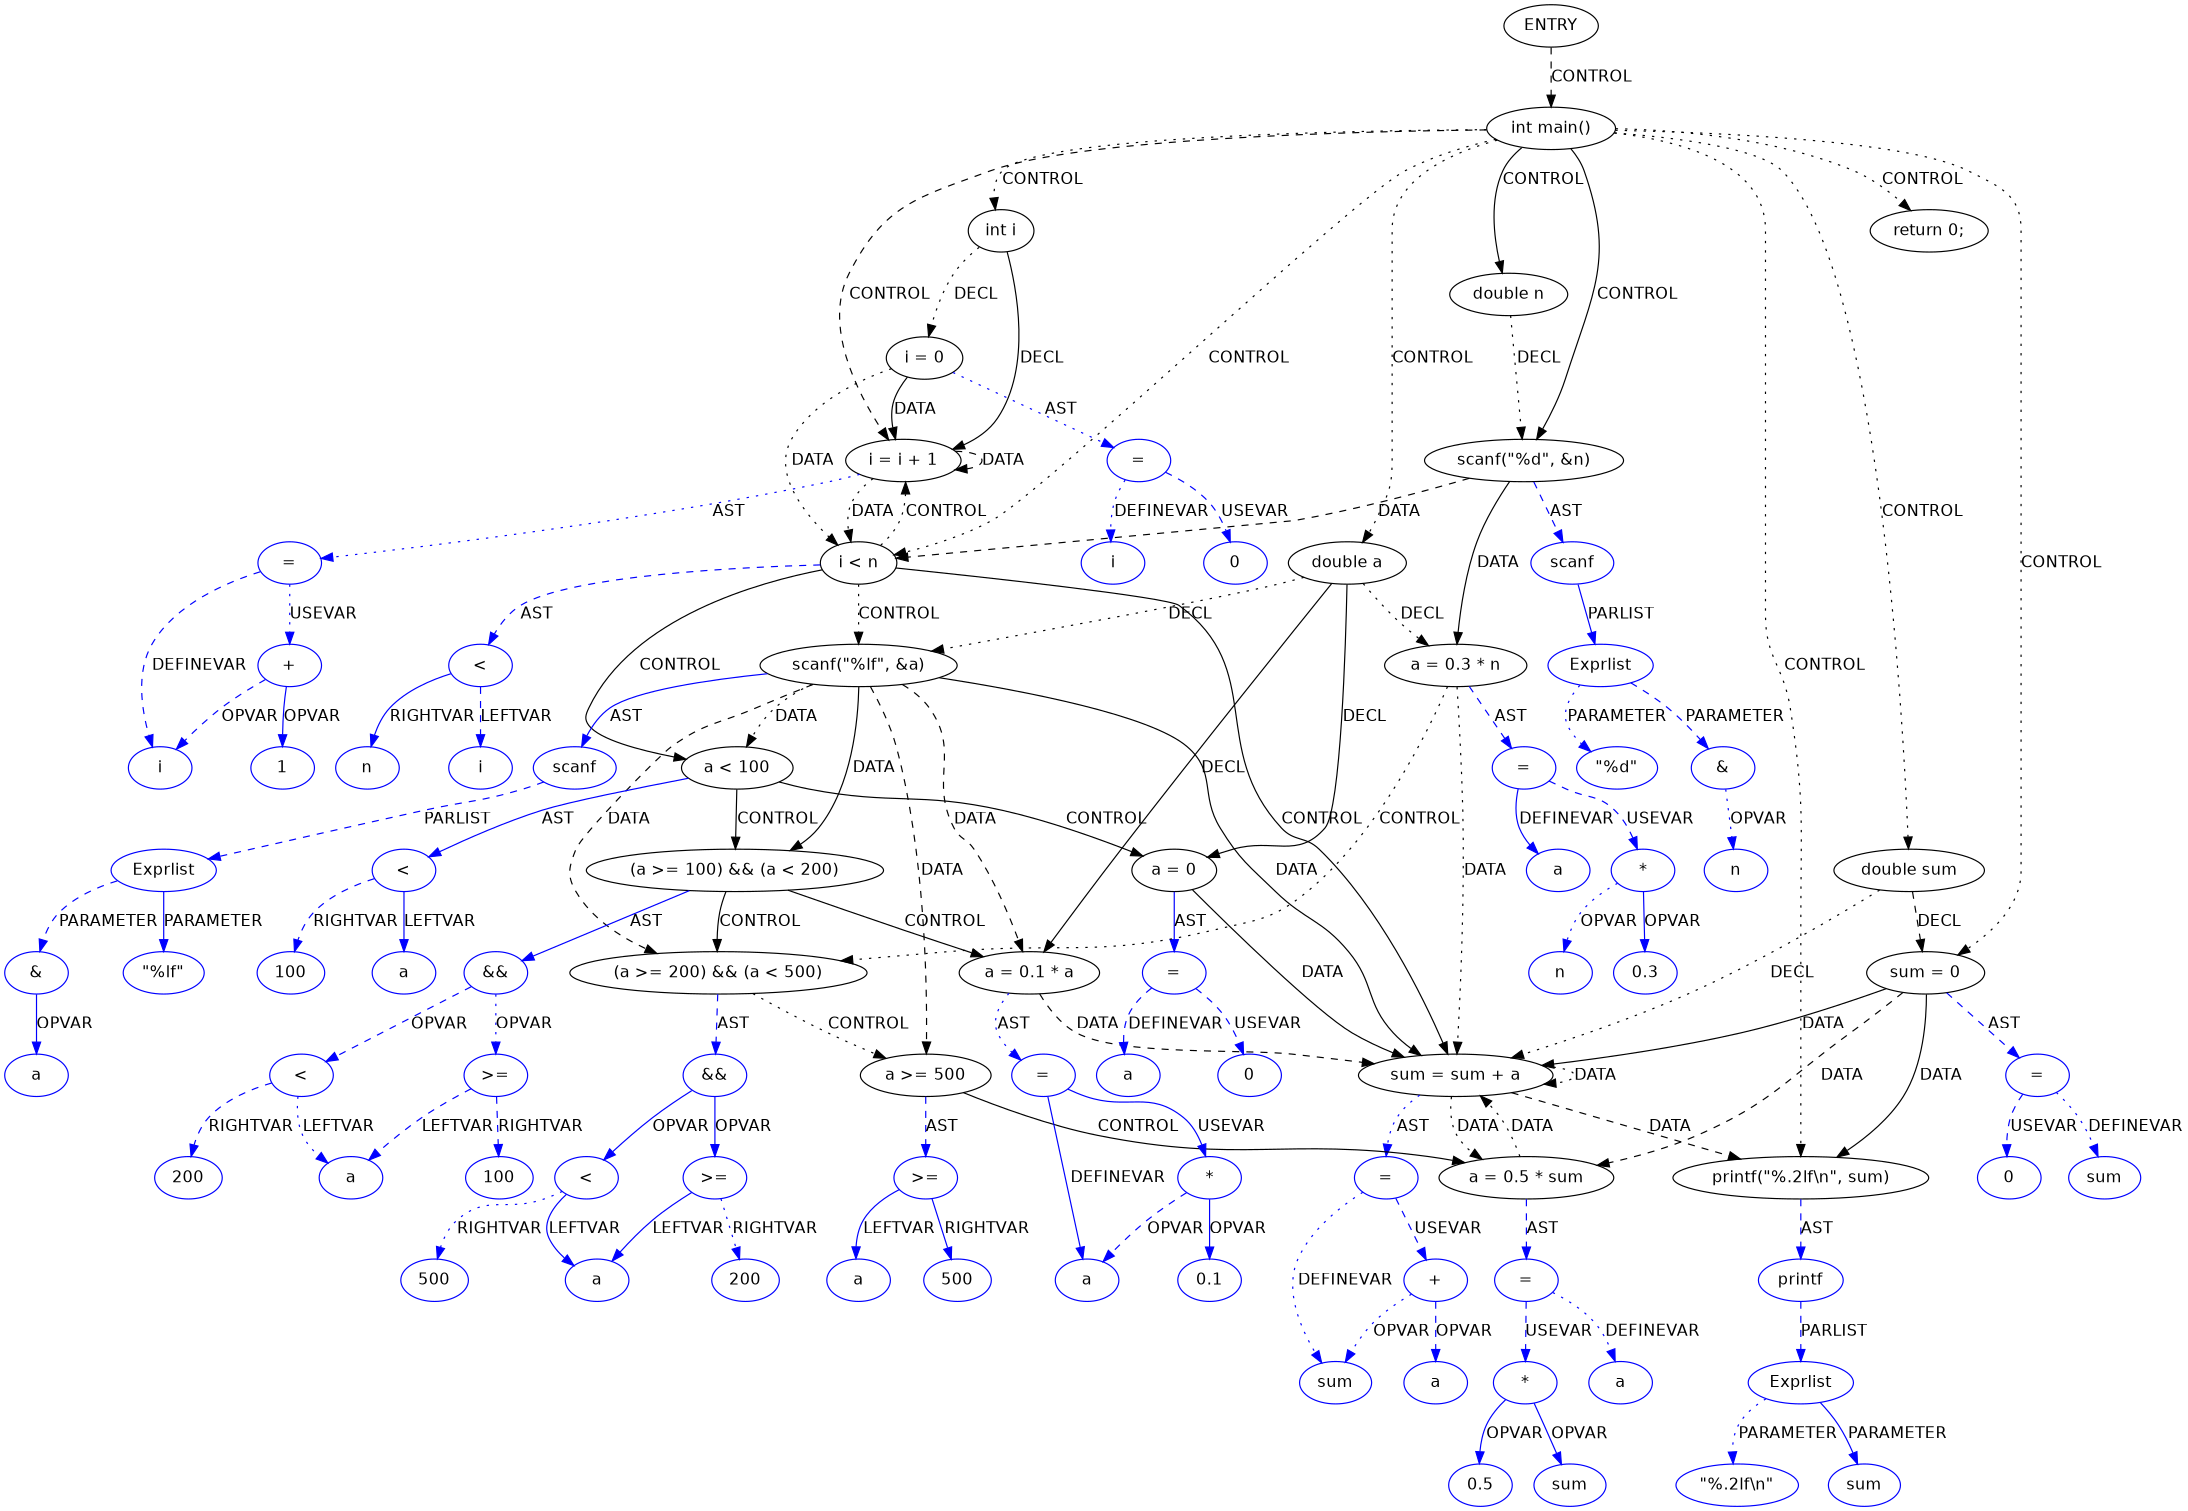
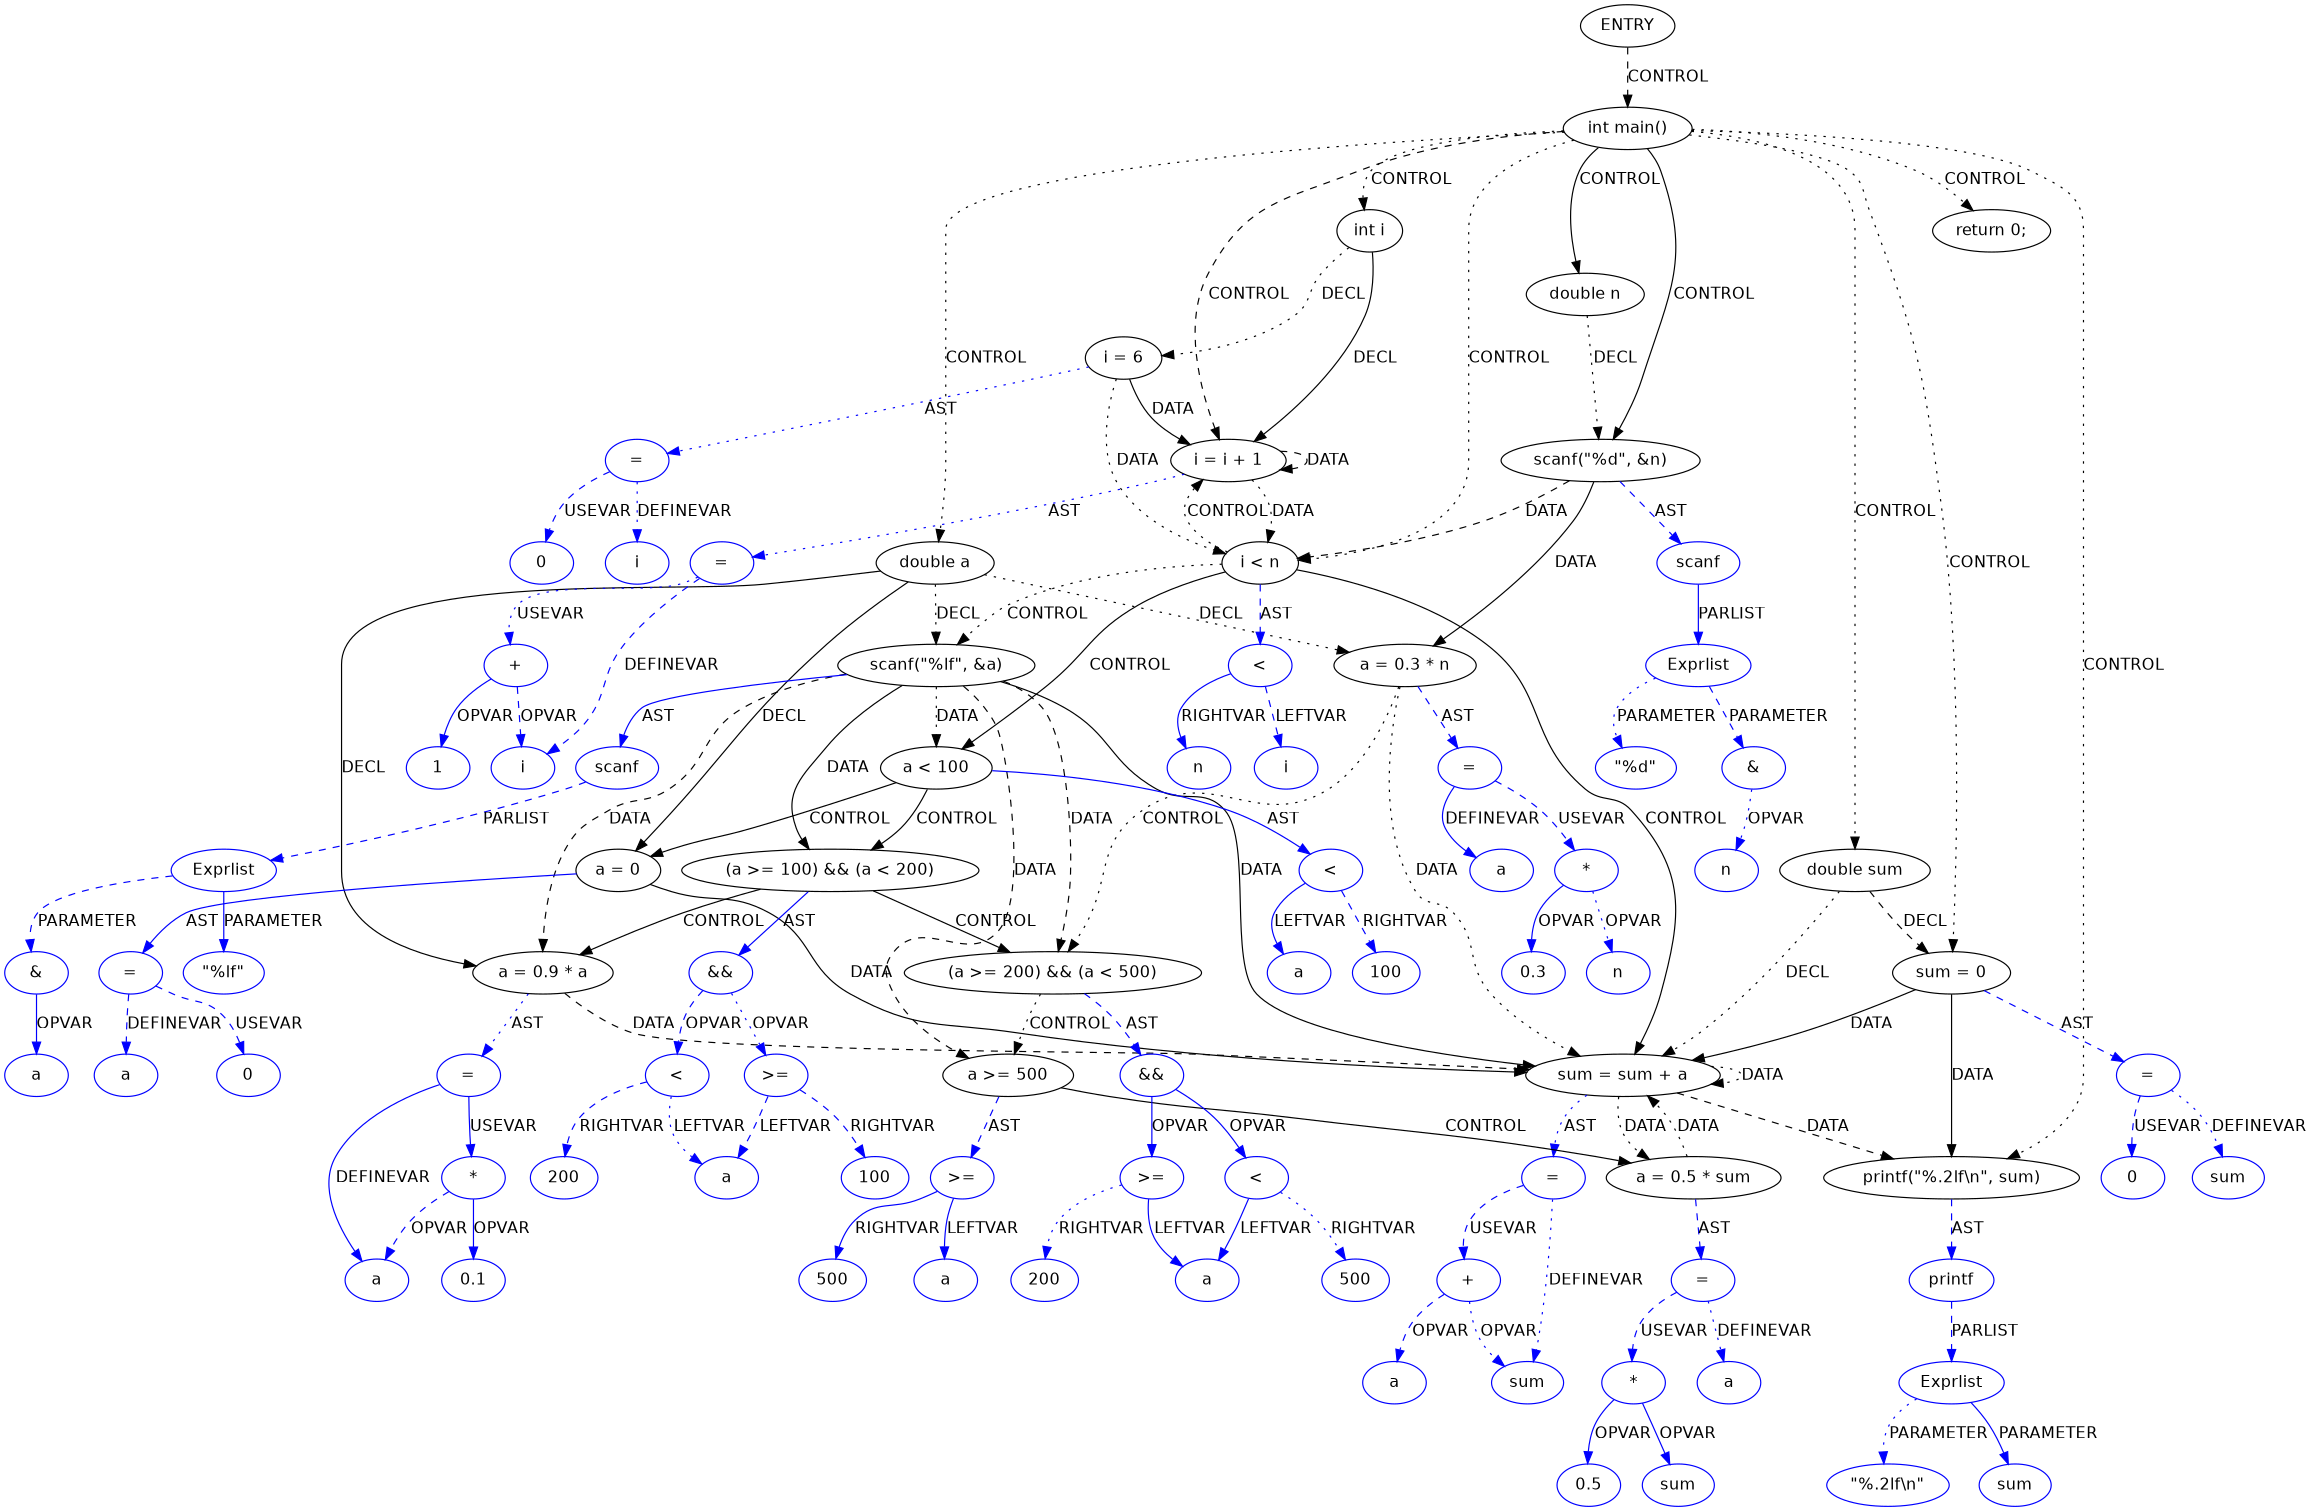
  digraph {
    fontname="DejaVu Sans"
    node [coord=10 fontname="DejaVu Sans" type=VAR color=blue]
    edge [fontname="DejaVu Sans" style=solid color=blue]
    n1 [coord=-1 label=ENTRY type=ENTRY color=""]
    n2 [coord=3 label="int main()" type=CONTROL color=""]
    n3 [coord=4 label="int i" type=DECL varname=i vartype=int color=""]
    n4 [coord=5 label="double n" type=DECL varname=n vartype=int color=""]
    n5 [coord=6 label="double a" type=DECL varname=a vartype=double color=""]
    n6 [coord=7 label="double sum" type=DECL varname=sum vartype=double color=""]
    n7 [coord=8 label="sum = 0" type=ASSIGN color=""]
    n8 [coord=9 label="scanf(\"%d\", &n)" type=CALL color=""]
    n9 [label="i < n" type=CONTROL color=""]
    n10 [coord=23 label="printf(\"%.2lf\\n\", sum)" type=CALL color=""]
    n11 [coord=24 label="return 0;" type=CONTROL color=""]
    n12 [label="i = i + 1" type=ASSIGN color=""]
-   n13 [label="i = 0" type=ASSIGN color=""]
+   n13 [label="i = 6" type=ASSIGN color=""]
    n14 [coord=11 label="scanf(\"%lf\", &a)" type=CALL color=""]
    n15 [coord=13 label="a = 0" type=ASSIGN color=""]
-   n16 [coord=15 label="a = 0.1 * a" type=ASSIGN color=""]
+   n16 [coord=15 label="a = 0.9 * a" type=ASSIGN color=""]
    n17 [coord=17 label="a = 0.3 * n" type=ASSIGN color=""]
    n18 [coord=21 label="sum = sum + a" type=ASSIGN color=""]
    n19 [coord=19 label="a = 0.5 * sum" type=ASSIGN color=""]
    n20 [coord=8 label="=" type=ASSIGNOP]
    n21 [coord=9 label=scanf type=FUNCNAME]
    n22 [label="=" type=ASSIGNOP]
    n23 [coord=12 label="a < 100" type=CONTROL color=""]
    n24 [label="<" type=OP]
    n25 [coord=23 label=printf type=FUNCNAME]
    n26 [label="=" type=ASSIGNOP]
    n27 [coord=11 label=scanf type=FUNCNAME]
    n28 [coord=14 label="(a >= 100) && (a < 200)" type=CONTROL color=""]
    n29 [coord=16 label="(a >= 200) && (a < 500)" type=CONTROL color=""]
    n30 [coord=18 label="a >= 500" type=CONTROL color=""]
    n31 [coord=13 label="=" type=ASSIGNOP]
    n32 [coord=15 label="=" type=ASSIGNOP]
    n33 [coord=17 label="=" type=ASSIGNOP]
    n34 [coord=19 label="=" type=ASSIGNOP]
    n35 [coord=21 label="=" type=ASSIGNOP]
    n36 [coord=8 label=sum]
    n37 [coord=8 label=0 type=CONST]
    n38 [coord=9 label=Exprlist type=EXPRS]
    n39 [coord=9 label="\"%d\"" type=CONST]
    n40 [coord=9 label="&" type=OP]
    n41 [coord=9 label=n]
    n42 [label=i]
    n43 [label=0 type=CONST]
    n44 [coord=12 label="<" type=OP]
    n45 [label=i]
    n46 [label=n]
    n47 [coord=11 label=Exprlist type=EXPRS]
    n48 [coord=14 label="&&" type=OP]
    n49 [coord=16 label="&&" type=OP]
    n50 [coord=18 label=">=" type=OP]
    n51 [coord=11 label="\"%lf\"" type=CONST]
    n52 [coord=11 label="&" type=OP]
    n53 [coord=11 label=a]
    n54 [coord=12 label=a]
    n55 [coord=12 label=100 type=CONST]
    n56 [coord=13 label=a]
    n57 [coord=13 label=0 type=CONST]
    n58 [coord=14 label=">=" type=OP]
    n59 [coord=14 label="<" type=OP]
    n60 [coord=15 label=a]
    n61 [coord=15 label="*" type=OP]
    n62 [coord=15 label=0.1 type=CONST]
    n63 [coord=16 label=">=" type=OP]
    n64 [coord=16 label="<" type=OP]
    n65 [coord=17 label=a]
    n66 [coord=17 label="*" type=OP]
    n67 [coord=17 label=0.3 type=CONST]
    n68 [coord=17 label=n]
    n69 [coord=18 label=a]
    n70 [coord=18 label=500 type=CONST]
    n71 [coord=19 label=a]
    n72 [coord=19 label="*" type=OP]
    n73 [coord=19 label=0.5 type=CONST]
    n74 [coord=19 label=sum]
    n75 [coord=16 label=a]
    n76 [coord=16 label=200 type=CONST]
    n77 [coord=16 label=500 type=CONST]
    n78 [coord=14 label=a]
    n79 [coord=14 label=100 type=CONST]
    n80 [coord=14 label=200 type=CONST]
    n81 [coord=21 label=sum]
    n82 [coord=21 label="+" type=OP]
    n83 [coord=21 label=a]
    n84 [label=i]
    n85 [label="+" type=OP]
    n86 [label=1 type=CONST]
    n87 [coord=23 label=Exprlist type=EXPRS]
    n88 [coord=23 label="\"%.2lf\\n\"" type=CONST]
    n89 [coord=23 label=sum]
    n1 -> n2 [label=CONTROL style=dashed color=""]
    n2 -> n3 [label=CONTROL style=dotted color=""]
    n2 -> n4 [label=CONTROL color=""]
    n2 -> n5 [label=CONTROL style=dotted color=""]
    n2 -> n6 [label=CONTROL style=dotted color=""]
    n2 -> n7 [label=CONTROL style=dotted color=""]
    n2 -> n8 [label=CONTROL color=""]
    n2 -> n9 [label=CONTROL style=dotted color=""]
    n2 -> n10 [label=CONTROL style=dotted color=""]
    n2 -> n11 [label=CONTROL style=dotted color=""]
    n2 -> n12 [label=CONTROL style=dashed color=""]
    n3 -> n12 [label=DECL color=""]
    n3 -> n13 [label=DECL style=dotted color=""]
    n4 -> n8 [label=DECL style=dotted color=""]
    n5 -> n14 [label=DECL style=dotted color=""]
    n5 -> n15 [label=DECL color=""]
    n5 -> n16 [label=DECL color=""]
    n5 -> n17 [label=DECL style=dotted color=""]
    n6 -> n7 [label=DECL style=dashed color=""]
    n6 -> n18 [label=DECL style=dotted color=""]
    n7 -> n10 [label=DATA color=""]
    n7 -> n18 [label=DATA color=""]
-   n7 -> n19 [label=DATA style=dashed color=""]
    n7 -> n20 [label=AST style=dashed]
    n8 -> n9 [label=DATA style=dashed color=""]
    n8 -> n17 [label=DATA color=""]
    n8 -> n21 [label=AST style=dashed]
    n9 -> n12 [label=CONTROL style=dotted color=""]
    n9 -> n14 [label=CONTROL style=dotted color=""]
    n9 -> n18 [label=CONTROL color=""]
    n9 -> n23 [label=CONTROL color=""]
    n9 -> n24 [label=AST style=dashed]
    n10 -> n25 [label=AST style=dashed]
    n12 -> n9 [label=DATA style=dotted color=""]
    n12 -> n12 [label=DATA style=dashed color=""]
    n12 -> n26 [label=AST style=dotted]
    n13 -> n9 [label=DATA style=dotted color=""]
    n13 -> n12 [label=DATA color=""]
    n13 -> n22 [label=AST style=dotted]
    n14 -> n16 [label=DATA style=dashed color=""]
    n14 -> n18 [label=DATA color=""]
    n14 -> n23 [label=DATA style=dotted color=""]
    n14 -> n27 [label=AST]
    n14 -> n28 [label=DATA color=""]
    n14 -> n29 [label=DATA style=dashed color=""]
    n14 -> n30 [label=DATA style=dashed color=""]
    n15 -> n18 [label=DATA color=""]
    n15 -> n31 [label=AST]
    n16 -> n18 [label=DATA style=dashed color=""]
    n16 -> n32 [label=AST style=dotted]
    n17 -> n18 [label=DATA style=dotted color=""]
    n17 -> n29 [label=CONTROL style=dotted color=""]
    n17 -> n33 [label=AST style=dashed]
    n18 -> n10 [label=DATA style=dashed color=""]
    n18 -> n18 [label=DATA style=dotted color=""]
    n18 -> n19 [label=DATA style=dotted color=""]
    n18 -> n35 [label=AST style=dotted]
    n19 -> n18 [label=DATA style=dotted color=""]
    n19 -> n34 [label=AST style=dashed]
    n20 -> n36 [label=DEFINEVAR style=dotted]
    n20 -> n37 [label=USEVAR style=dashed]
    n21 -> n38 [label=PARLIST]
    n22 -> n42 [label=DEFINEVAR style=dotted]
    n22 -> n43 [label=USEVAR style=dashed]
    n23 -> n15 [label=CONTROL color=""]
    n23 -> n28 [label=CONTROL color=""]
    n23 -> n44 [label=AST]
    n24 -> n45 [label=LEFTVAR style=dashed]
    n24 -> n46 [label=RIGHTVAR]
    n25 -> n87 [label=PARLIST style=dashed]
    n26 -> n84 [label=DEFINEVAR style=dashed]
    n26 -> n85 [label=USEVAR style=dotted]
    n27 -> n47 [label=PARLIST style=dashed]
    n28 -> n16 [label=CONTROL color=""]
    n28 -> n29 [label=CONTROL color=""]
    n28 -> n48 [label=AST]
    n29 -> n30 [label=CONTROL style=dotted color=""]
    n29 -> n49 [label=AST style=dashed]
    n30 -> n19 [label=CONTROL color=""]
    n30 -> n50 [label=AST style=dashed]
    n31 -> n56 [label=DEFINEVAR style=dashed]
    n31 -> n57 [label=USEVAR style=dashed]
    n32 -> n60 [label=DEFINEVAR]
    n32 -> n61 [label=USEVAR]
    n33 -> n65 [label=DEFINEVAR]
    n33 -> n66 [label=USEVAR style=dashed]
    n34 -> n71 [label=DEFINEVAR style=dotted]
    n34 -> n72 [label=USEVAR style=dashed]
    n35 -> n81 [label=DEFINEVAR style=dotted]
    n35 -> n82 [label=USEVAR style=dashed]
    n38 -> n39 [label=PARAMETER style=dotted]
    n38 -> n40 [label=PARAMETER style=dashed]
    n40 -> n41 [label=OPVAR style=dotted]
    n44 -> n54 [label=LEFTVAR]
    n44 -> n55 [label=RIGHTVAR style=dashed]
    n47 -> n51 [label=PARAMETER]
    n47 -> n52 [label=PARAMETER style=dashed]
    n48 -> n58 [label=OPVAR style=dotted]
    n48 -> n59 [label=OPVAR style=dashed]
    n49 -> n63 [label=OPVAR]
    n49 -> n64 [label=OPVAR]
    n50 -> n69 [label=LEFTVAR]
    n50 -> n70 [label=RIGHTVAR]
    n52 -> n53 [label=OPVAR]
    n58 -> n78 [label=LEFTVAR style=dashed]
    n58 -> n79 [label=RIGHTVAR style=dashed]
    n59 -> n78 [label=LEFTVAR style=dotted]
    n59 -> n80 [label=RIGHTVAR style=dashed]
    n61 -> n60 [label=OPVAR style=dashed]
    n61 -> n62 [label=OPVAR]
    n63 -> n75 [label=LEFTVAR]
    n63 -> n76 [label=RIGHTVAR style=dotted]
    n64 -> n75 [label=LEFTVAR]
    n64 -> n77 [label=RIGHTVAR style=dotted]
    n66 -> n67 [label=OPVAR]
    n66 -> n68 [label=OPVAR style=dotted]
    n72 -> n73 [label=OPVAR]
    n72 -> n74 [label=OPVAR]
    n82 -> n81 [label=OPVAR style=dotted]
    n82 -> n83 [label=OPVAR style=dashed]
    n85 -> n84 [label=OPVAR style=dashed]
    n85 -> n86 [label=OPVAR]
    n87 -> n88 [label=PARAMETER style=dotted]
    n87 -> n89 [label=PARAMETER]
  }
